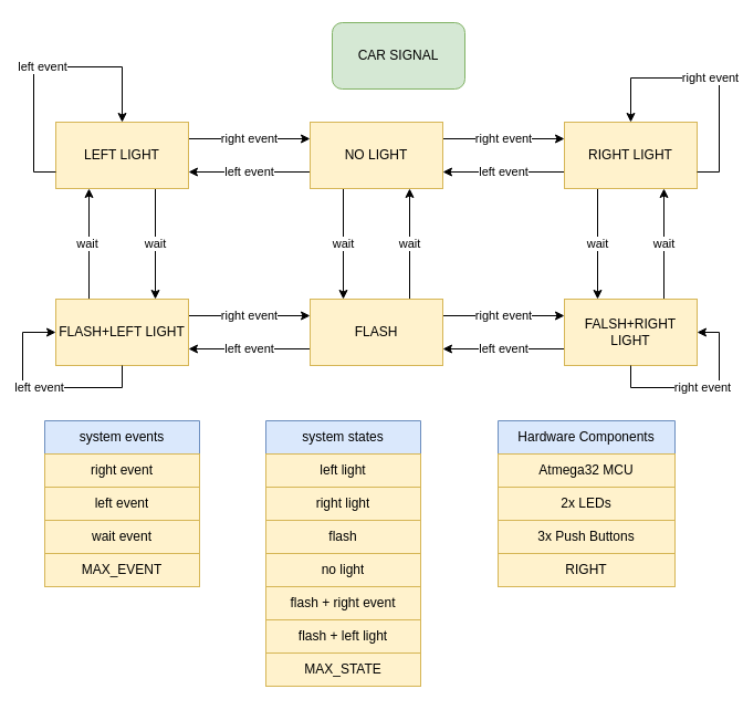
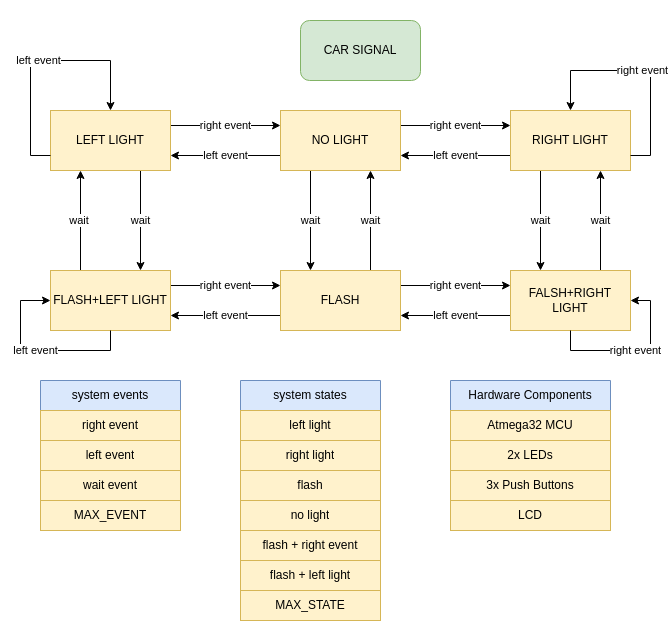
  <mxCell id="0" />
  <mxCell id="1" parent="0" />
  <mxCell id="2" value="left event" style="edgeStyle=orthogonalEdgeStyle;rounded=0;orthogonalLoop=1;jettySize=auto;html=1;exitX=0;exitY=0.75;exitDx=0;exitDy=0;entryX=1;entryY=0.75;entryDx=0;entryDy=0;" edge="1" parent="1" source="5" target="11"><mxGeometry relative="1" as="geometry" /></mxCell>
  <mxCell id="3" value="right event" style="edgeStyle=orthogonalEdgeStyle;rounded=0;orthogonalLoop=1;jettySize=auto;html=1;exitX=1;exitY=0.25;exitDx=0;exitDy=0;entryX=0;entryY=0.25;entryDx=0;entryDy=0;" edge="1" parent="1" source="5" target="8"><mxGeometry relative="1" as="geometry" /></mxCell>
  <mxCell id="4" value="wait" style="edgeStyle=orthogonalEdgeStyle;rounded=0;orthogonalLoop=1;jettySize=auto;html=1;exitX=0.25;exitY=1;exitDx=0;exitDy=0;entryX=0.25;entryY=0;entryDx=0;entryDy=0;" edge="1" parent="1" source="5" target="18"><mxGeometry relative="1" as="geometry" /></mxCell>
  <mxCell id="5" value="NO LIGHT" style="rounded=0;whiteSpace=wrap;html=1;fillColor=#fff2cc;strokeColor=#d6b656;" vertex="1" parent="1"><mxGeometry x="280" y="110" width="120" height="60" as="geometry" /></mxCell>
  <mxCell id="6" value="left event" style="edgeStyle=orthogonalEdgeStyle;rounded=0;orthogonalLoop=1;jettySize=auto;html=1;exitX=0;exitY=0.75;exitDx=0;exitDy=0;entryX=1;entryY=0.75;entryDx=0;entryDy=0;" edge="1" parent="1" source="8" target="5"><mxGeometry relative="1" as="geometry" /></mxCell>
  <mxCell id="7" value="wait" style="edgeStyle=orthogonalEdgeStyle;rounded=0;orthogonalLoop=1;jettySize=auto;html=1;exitX=0.25;exitY=1;exitDx=0;exitDy=0;entryX=0.25;entryY=0;entryDx=0;entryDy=0;" edge="1" parent="1" source="8" target="21"><mxGeometry relative="1" as="geometry" /></mxCell>
  <mxCell id="8" value="RIGHT LIGHT" style="rounded=0;whiteSpace=wrap;html=1;fillColor=#fff2cc;strokeColor=#d6b656;" vertex="1" parent="1"><mxGeometry x="510" y="110" width="120" height="60" as="geometry" /></mxCell>
  <mxCell id="9" value="right event" style="edgeStyle=orthogonalEdgeStyle;rounded=0;orthogonalLoop=1;jettySize=auto;html=1;exitX=1;exitY=0.25;exitDx=0;exitDy=0;entryX=0;entryY=0.25;entryDx=0;entryDy=0;" edge="1" parent="1" source="11" target="5"><mxGeometry relative="1" as="geometry" /></mxCell>
  <mxCell id="10" value="wait" style="edgeStyle=orthogonalEdgeStyle;rounded=0;orthogonalLoop=1;jettySize=auto;html=1;exitX=0.75;exitY=1;exitDx=0;exitDy=0;entryX=0.75;entryY=0;entryDx=0;entryDy=0;" edge="1" parent="1" source="11" target="14"><mxGeometry relative="1" as="geometry" /></mxCell>
  <mxCell id="11" value="LEFT LIGHT" style="rounded=0;whiteSpace=wrap;html=1;fillColor=#fff2cc;strokeColor=#d6b656;" vertex="1" parent="1"><mxGeometry x="50" y="110" width="120" height="60" as="geometry" /></mxCell>
  <mxCell id="12" value="wait&amp;nbsp;" style="edgeStyle=orthogonalEdgeStyle;rounded=0;orthogonalLoop=1;jettySize=auto;html=1;exitX=0.25;exitY=0;exitDx=0;exitDy=0;entryX=0.25;entryY=1;entryDx=0;entryDy=0;" edge="1" parent="1" source="14" target="11"><mxGeometry relative="1" as="geometry" /></mxCell>
  <mxCell id="13" value="right event" style="edgeStyle=orthogonalEdgeStyle;rounded=0;orthogonalLoop=1;jettySize=auto;html=1;exitX=1;exitY=0.25;exitDx=0;exitDy=0;entryX=0;entryY=0.25;entryDx=0;entryDy=0;" edge="1" parent="1" source="14" target="18"><mxGeometry relative="1" as="geometry" /></mxCell>
  <mxCell id="14" value="FLASH+LEFT LIGHT" style="rounded=0;whiteSpace=wrap;html=1;fillColor=#fff2cc;strokeColor=#d6b656;" vertex="1" parent="1"><mxGeometry x="50" y="270" width="120" height="60" as="geometry" /></mxCell>
  <mxCell id="15" value="left event" style="edgeStyle=orthogonalEdgeStyle;rounded=0;orthogonalLoop=1;jettySize=auto;html=1;exitX=0;exitY=0.75;exitDx=0;exitDy=0;entryX=1;entryY=0.75;entryDx=0;entryDy=0;" edge="1" parent="1" source="18" target="14"><mxGeometry relative="1" as="geometry" /></mxCell>
  <mxCell id="16" value="right event" style="edgeStyle=orthogonalEdgeStyle;rounded=0;orthogonalLoop=1;jettySize=auto;html=1;exitX=1;exitY=0.25;exitDx=0;exitDy=0;entryX=0;entryY=0.25;entryDx=0;entryDy=0;" edge="1" parent="1" source="18" target="21"><mxGeometry relative="1" as="geometry" /></mxCell>
  <mxCell id="17" value="wait" style="edgeStyle=orthogonalEdgeStyle;rounded=0;orthogonalLoop=1;jettySize=auto;html=1;exitX=0.75;exitY=0;exitDx=0;exitDy=0;entryX=0.75;entryY=1;entryDx=0;entryDy=0;" edge="1" parent="1" source="18" target="5"><mxGeometry relative="1" as="geometry" /></mxCell>
  <mxCell id="18" value="FLASH" style="rounded=0;whiteSpace=wrap;html=1;fillColor=#fff2cc;strokeColor=#d6b656;" vertex="1" parent="1"><mxGeometry x="280" y="270" width="120" height="60" as="geometry" /></mxCell>
  <mxCell id="19" value="wait" style="edgeStyle=orthogonalEdgeStyle;rounded=0;orthogonalLoop=1;jettySize=auto;html=1;exitX=0.75;exitY=0;exitDx=0;exitDy=0;entryX=0.75;entryY=1;entryDx=0;entryDy=0;" edge="1" parent="1" source="21" target="8"><mxGeometry relative="1" as="geometry" /></mxCell>
  <mxCell id="20" value="left event" style="edgeStyle=orthogonalEdgeStyle;rounded=0;orthogonalLoop=1;jettySize=auto;html=1;exitX=0;exitY=0.75;exitDx=0;exitDy=0;entryX=1;entryY=0.75;entryDx=0;entryDy=0;" edge="1" parent="1" source="21" target="18"><mxGeometry relative="1" as="geometry" /></mxCell>
  <mxCell id="21" value="FALSH+RIGHT LIGHT" style="rounded=0;whiteSpace=wrap;html=1;fillColor=#fff2cc;strokeColor=#d6b656;" vertex="1" parent="1"><mxGeometry x="510" y="270" width="120" height="60" as="geometry" /></mxCell>
  <mxCell id="22" value="right event" style="edgeStyle=orthogonalEdgeStyle;rounded=0;orthogonalLoop=1;jettySize=auto;html=1;exitX=1;exitY=0.75;exitDx=0;exitDy=0;entryX=0.5;entryY=0;entryDx=0;entryDy=0;" edge="1" parent="1" source="8" target="8"><mxGeometry relative="1" as="geometry"><Array as="points"><mxPoint x="650" y="155" /><mxPoint x="650" y="70" /><mxPoint x="570" y="70" /></Array></mxGeometry></mxCell>
  <mxCell id="23" value="left event" style="edgeStyle=orthogonalEdgeStyle;rounded=0;orthogonalLoop=1;jettySize=auto;html=1;exitX=0;exitY=0.75;exitDx=0;exitDy=0;entryX=0.5;entryY=0;entryDx=0;entryDy=0;" edge="1" parent="1" source="11" target="11"><mxGeometry relative="1" as="geometry"><Array as="points"><mxPoint x="30" y="155" /><mxPoint x="30" y="60" /><mxPoint x="110" y="60" /></Array></mxGeometry></mxCell>
  <mxCell id="24" style="edgeStyle=orthogonalEdgeStyle;rounded=0;orthogonalLoop=1;jettySize=auto;html=1;exitX=0.5;exitY=1;exitDx=0;exitDy=0;" edge="1" parent="1"><mxGeometry relative="1" as="geometry"><mxPoint x="110" y="390" as="sourcePoint" /><mxPoint x="110" y="390" as="targetPoint" /></mxGeometry></mxCell>
  <mxCell id="25" value="system events" style="swimlane;fontStyle=0;childLayout=stackLayout;horizontal=1;startSize=30;horizontalStack=0;resizeParent=1;resizeParentMax=0;resizeLast=0;collapsible=1;marginBottom=0;whiteSpace=wrap;html=1;fillColor=#dae8fc;strokeColor=#6c8ebf;" vertex="1" parent="1"><mxGeometry x="40" y="380" width="140" height="150" as="geometry" /></mxCell>
  <mxCell id="26" value="right event" style="text;strokeColor=#d6b656;fillColor=#fff2cc;align=center;verticalAlign=middle;spacingLeft=4;spacingRight=4;overflow=hidden;points=[[0,0.5],[1,0.5]];portConstraint=eastwest;rotatable=0;whiteSpace=wrap;html=1;" vertex="1" parent="25"><mxGeometry y="30" width="140" height="30" as="geometry" /></mxCell>
  <mxCell id="27" value="left event" style="text;strokeColor=#d6b656;fillColor=#fff2cc;align=center;verticalAlign=middle;spacingLeft=4;spacingRight=4;overflow=hidden;points=[[0,0.5],[1,0.5]];portConstraint=eastwest;rotatable=0;whiteSpace=wrap;html=1;" vertex="1" parent="25"><mxGeometry y="60" width="140" height="30" as="geometry" /></mxCell>
  <mxCell id="28" value="wait event" style="text;strokeColor=#d6b656;fillColor=#fff2cc;align=center;verticalAlign=middle;spacingLeft=4;spacingRight=4;overflow=hidden;points=[[0,0.5],[1,0.5]];portConstraint=eastwest;rotatable=0;whiteSpace=wrap;html=1;" vertex="1" parent="25"><mxGeometry y="90" width="140" height="30" as="geometry" /></mxCell>
  <mxCell id="29" value="MAX_EVENT" style="text;strokeColor=#d6b656;fillColor=#fff2cc;align=center;verticalAlign=middle;spacingLeft=4;spacingRight=4;overflow=hidden;points=[[0,0.5],[1,0.5]];portConstraint=eastwest;rotatable=0;whiteSpace=wrap;html=1;" vertex="1" parent="25"><mxGeometry y="120" width="140" height="30" as="geometry" /></mxCell>
  <mxCell id="30" value="system states" style="swimlane;fontStyle=0;childLayout=stackLayout;horizontal=1;startSize=30;horizontalStack=0;resizeParent=1;resizeParentMax=0;resizeLast=0;collapsible=1;marginBottom=0;whiteSpace=wrap;html=1;fillColor=#dae8fc;strokeColor=#6c8ebf;" vertex="1" parent="1"><mxGeometry x="240" y="380" width="140" height="240" as="geometry"><mxRectangle x="390" y="360" width="110" height="30" as="alternateBounds" /></mxGeometry></mxCell>
  <mxCell id="31" value="left light" style="text;strokeColor=#d6b656;fillColor=#fff2cc;align=center;verticalAlign=middle;spacingLeft=4;spacingRight=4;overflow=hidden;points=[[0,0.5],[1,0.5]];portConstraint=eastwest;rotatable=0;whiteSpace=wrap;html=1;" vertex="1" parent="30"><mxGeometry y="30" width="140" height="30" as="geometry" /></mxCell>
  <mxCell id="32" value="right light" style="text;strokeColor=#d6b656;fillColor=#fff2cc;align=center;verticalAlign=middle;spacingLeft=4;spacingRight=4;overflow=hidden;points=[[0,0.5],[1,0.5]];portConstraint=eastwest;rotatable=0;whiteSpace=wrap;html=1;" vertex="1" parent="30"><mxGeometry y="60" width="140" height="30" as="geometry" /></mxCell>
  <mxCell id="33" value="flash" style="text;strokeColor=#d6b656;fillColor=#fff2cc;align=center;verticalAlign=middle;spacingLeft=4;spacingRight=4;overflow=hidden;points=[[0,0.5],[1,0.5]];portConstraint=eastwest;rotatable=0;whiteSpace=wrap;html=1;" vertex="1" parent="30"><mxGeometry y="90" width="140" height="30" as="geometry" /></mxCell>
  <mxCell id="34" value="no light" style="text;strokeColor=#d6b656;fillColor=#fff2cc;align=center;verticalAlign=middle;spacingLeft=4;spacingRight=4;overflow=hidden;points=[[0,0.5],[1,0.5]];portConstraint=eastwest;rotatable=0;whiteSpace=wrap;html=1;" vertex="1" parent="30"><mxGeometry y="120" width="140" height="30" as="geometry" /></mxCell>
  <mxCell id="35" value="flash + right event" style="text;strokeColor=#d6b656;fillColor=#fff2cc;align=center;verticalAlign=middle;spacingLeft=4;spacingRight=4;overflow=hidden;points=[[0,0.5],[1,0.5]];portConstraint=eastwest;rotatable=0;whiteSpace=wrap;html=1;" vertex="1" parent="30"><mxGeometry y="150" width="140" height="30" as="geometry" /></mxCell>
  <mxCell id="36" value="flash + left light" style="text;strokeColor=#d6b656;fillColor=#fff2cc;align=center;verticalAlign=middle;spacingLeft=4;spacingRight=4;overflow=hidden;points=[[0,0.5],[1,0.5]];portConstraint=eastwest;rotatable=0;whiteSpace=wrap;html=1;" vertex="1" parent="30"><mxGeometry y="180" width="140" height="30" as="geometry" /></mxCell>
  <mxCell id="37" value="MAX_STATE" style="text;strokeColor=#d6b656;fillColor=#fff2cc;align=center;verticalAlign=middle;spacingLeft=4;spacingRight=4;overflow=hidden;points=[[0,0.5],[1,0.5]];portConstraint=eastwest;rotatable=0;whiteSpace=wrap;html=1;" vertex="1" parent="30"><mxGeometry y="210" width="140" height="30" as="geometry" /></mxCell>
  <mxCell id="38" value="&lt;div style=&quot;direction: rtl;&quot;&gt;&lt;span style=&quot;background-color: initial;&quot;&gt;CAR SIGNAL&lt;/span&gt;&lt;/div&gt;" style="rounded=1;whiteSpace=wrap;html=1;fillColor=#d5e8d4;strokeColor=#82b366;" vertex="1" parent="1"><mxGeometry x="300" y="20" width="120" height="60" as="geometry" /></mxCell>
  <mxCell id="39" value="Hardware Components" style="swimlane;fontStyle=0;childLayout=stackLayout;horizontal=1;startSize=30;horizontalStack=0;resizeParent=1;resizeParentMax=0;resizeLast=0;collapsible=1;marginBottom=0;whiteSpace=wrap;html=1;fillColor=#dae8fc;strokeColor=#6c8ebf;" vertex="1" parent="1"><mxGeometry x="450" y="380" width="160" height="150" as="geometry" /></mxCell>
  <mxCell id="40" value="Atmega32 MCU" style="text;strokeColor=#d6b656;fillColor=#fff2cc;align=center;verticalAlign=middle;spacingLeft=4;spacingRight=4;overflow=hidden;points=[[0,0.5],[1,0.5]];portConstraint=eastwest;rotatable=0;whiteSpace=wrap;html=1;" vertex="1" parent="39"><mxGeometry y="30" width="160" height="30" as="geometry" /></mxCell>
  <mxCell id="41" value="2x LEDs" style="text;strokeColor=#d6b656;fillColor=#fff2cc;align=center;verticalAlign=middle;spacingLeft=4;spacingRight=4;overflow=hidden;points=[[0,0.5],[1,0.5]];portConstraint=eastwest;rotatable=0;whiteSpace=wrap;html=1;" vertex="1" parent="39"><mxGeometry y="60" width="160" height="30" as="geometry" /></mxCell>
  <mxCell id="42" value="3x Push Buttons" style="text;strokeColor=#d6b656;fillColor=#fff2cc;align=center;verticalAlign=middle;spacingLeft=4;spacingRight=4;overflow=hidden;points=[[0,0.5],[1,0.5]];portConstraint=eastwest;rotatable=0;whiteSpace=wrap;html=1;" vertex="1" parent="39"><mxGeometry y="90" width="160" height="30" as="geometry" /></mxCell>
- <mxCell id="43" value="RIGHT" style="text;strokeColor=#d6b656;fillColor=#fff2cc;align=center;verticalAlign=middle;spacingLeft=4;spacingRight=4;overflow=hidden;points=[[0,0.5],[1,0.5]];portConstraint=eastwest;rotatable=0;whiteSpace=wrap;html=1;" vertex="1" parent="39"><mxGeometry y="120" width="160" height="30" as="geometry" /></mxCell>
+ <mxCell id="43" value="LCD" style="text;strokeColor=#d6b656;fillColor=#fff2cc;align=center;verticalAlign=middle;spacingLeft=4;spacingRight=4;overflow=hidden;points=[[0,0.5],[1,0.5]];portConstraint=eastwest;rotatable=0;whiteSpace=wrap;html=1;" vertex="1" parent="39"><mxGeometry y="120" width="160" height="30" as="geometry" /></mxCell>
  <mxCell id="44" value="right event" style="edgeStyle=orthogonalEdgeStyle;rounded=0;orthogonalLoop=1;jettySize=auto;html=1;exitX=0.5;exitY=1;exitDx=0;exitDy=0;entryX=1;entryY=0.5;entryDx=0;entryDy=0;" edge="1" parent="1" source="21" target="21"><mxGeometry relative="1" as="geometry" /></mxCell>
  <mxCell id="45" value="left event" style="edgeStyle=orthogonalEdgeStyle;rounded=0;orthogonalLoop=1;jettySize=auto;html=1;exitX=0.5;exitY=1;exitDx=0;exitDy=0;entryX=0;entryY=0.5;entryDx=0;entryDy=0;" edge="1" parent="1" source="14" target="14"><mxGeometry relative="1" as="geometry"><Array as="points"><mxPoint x="110" y="350" /><mxPoint x="20" y="350" /><mxPoint x="20" y="300" /></Array></mxGeometry></mxCell>
